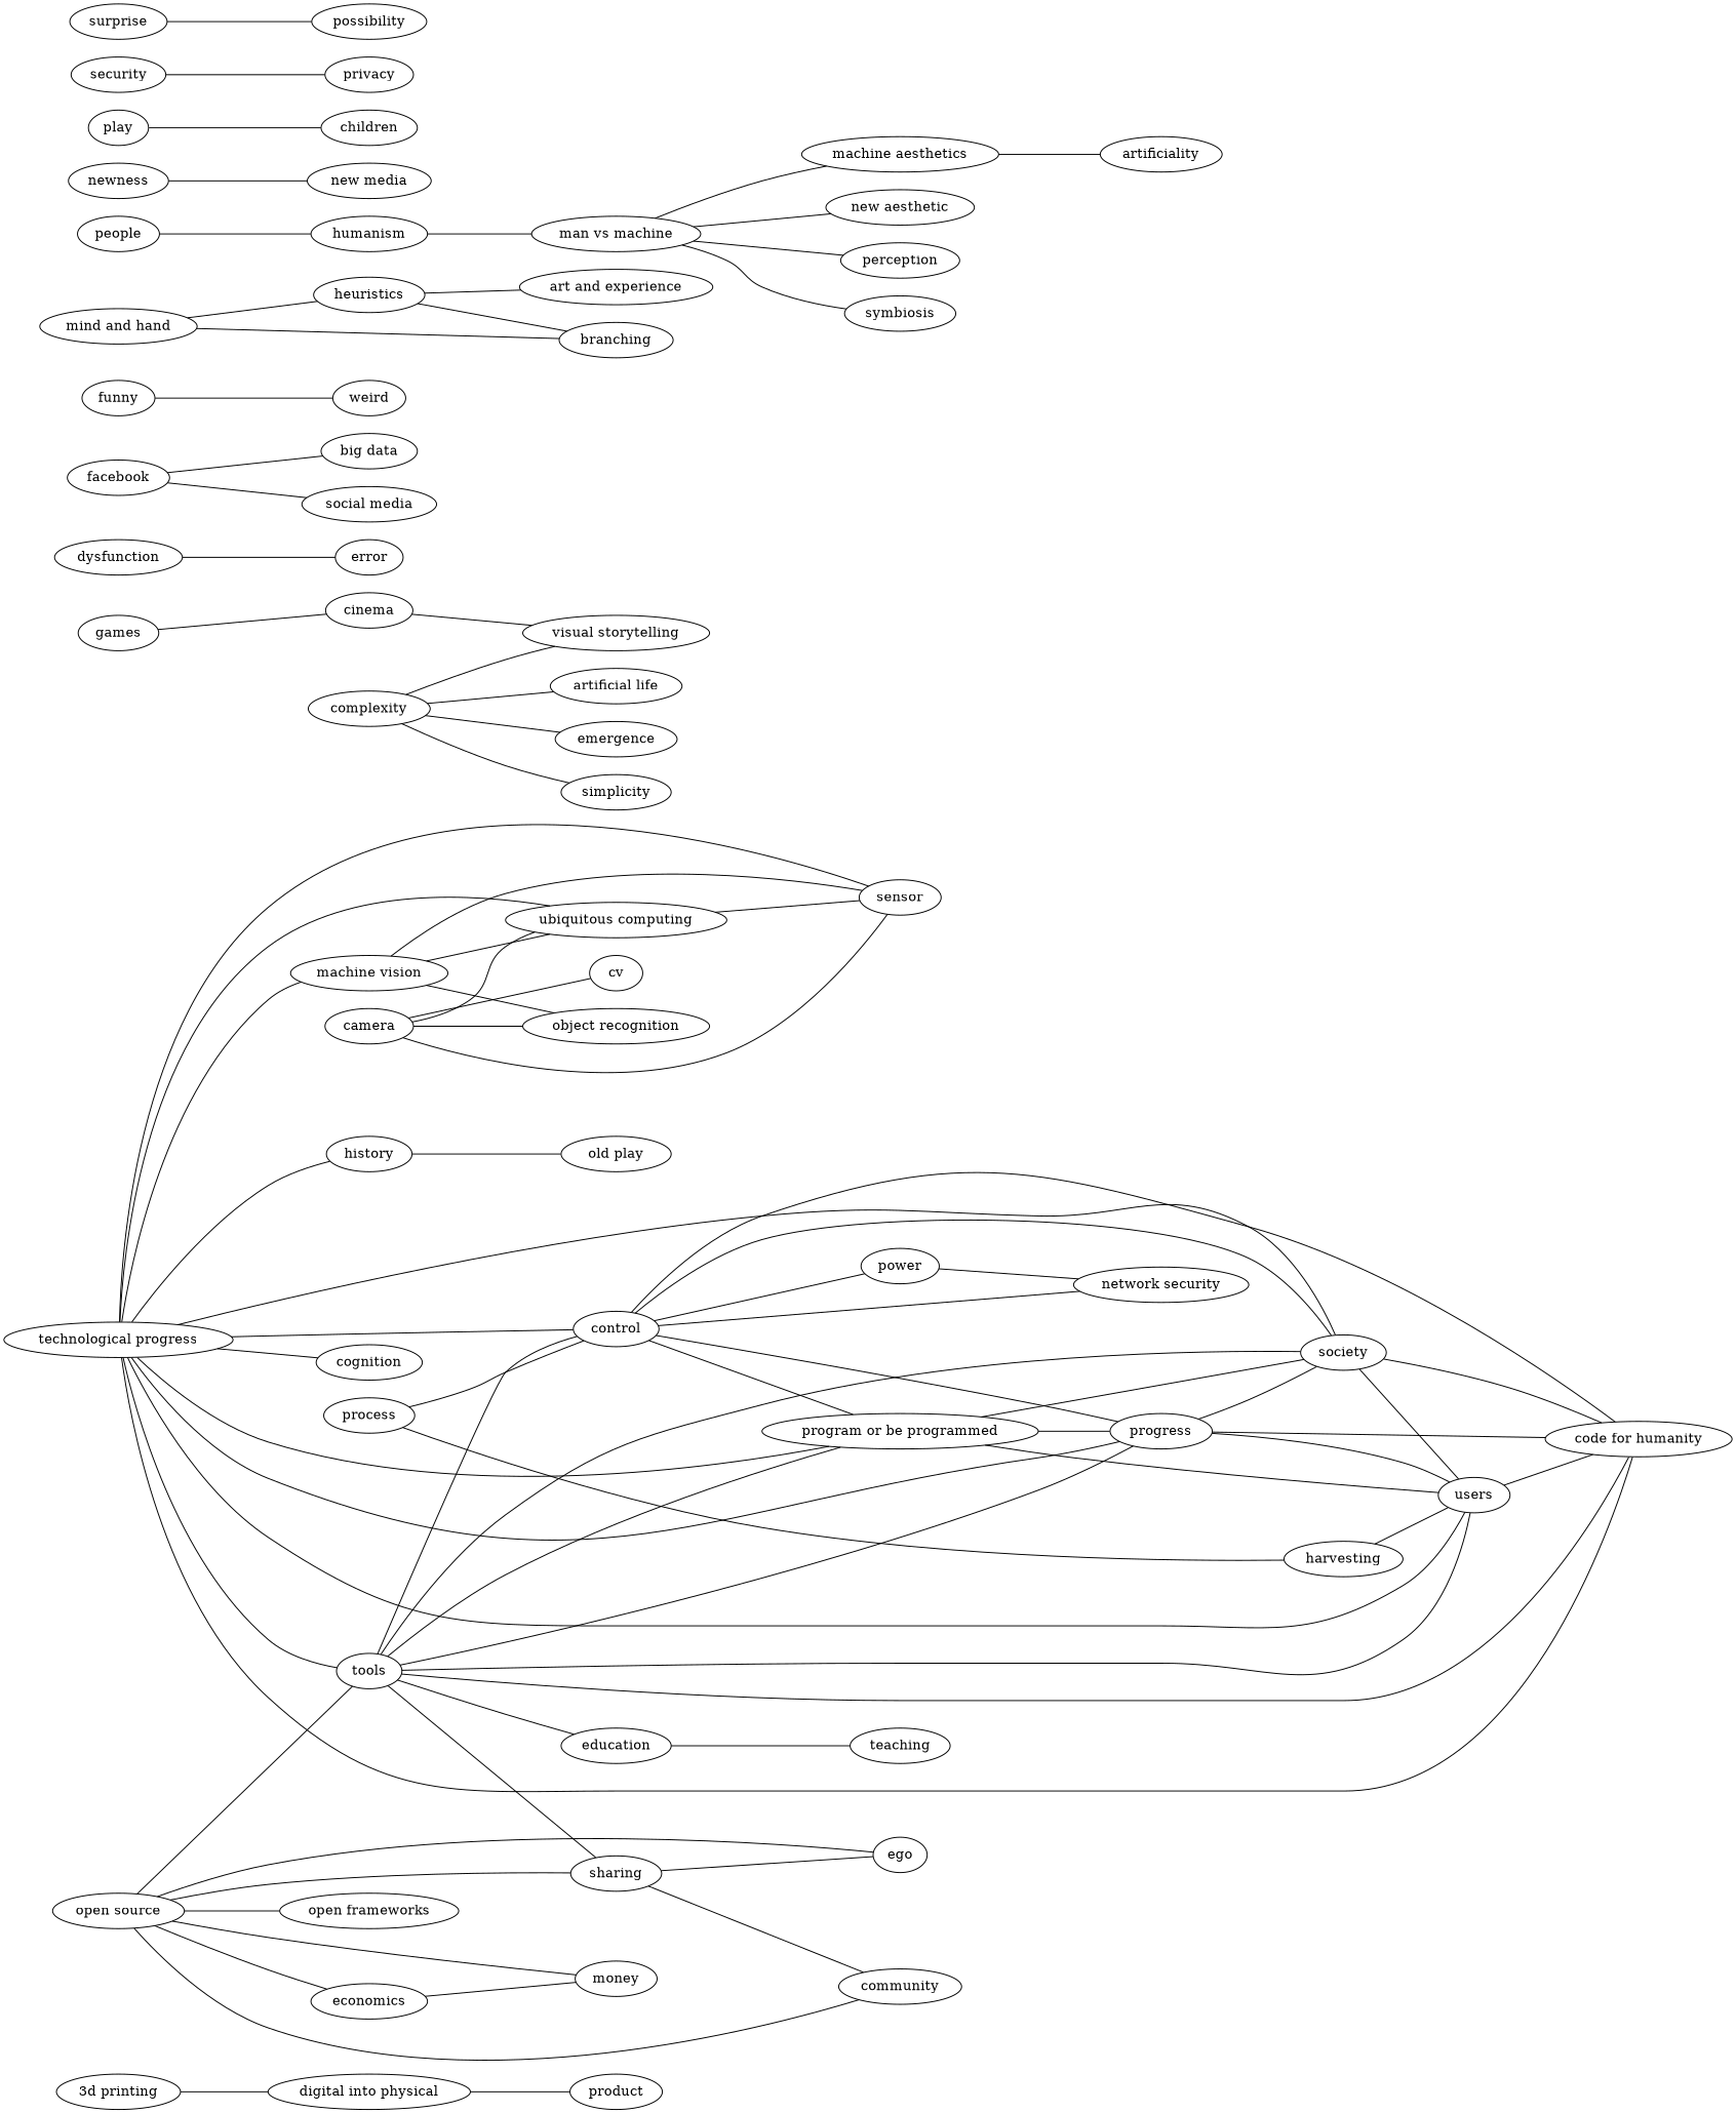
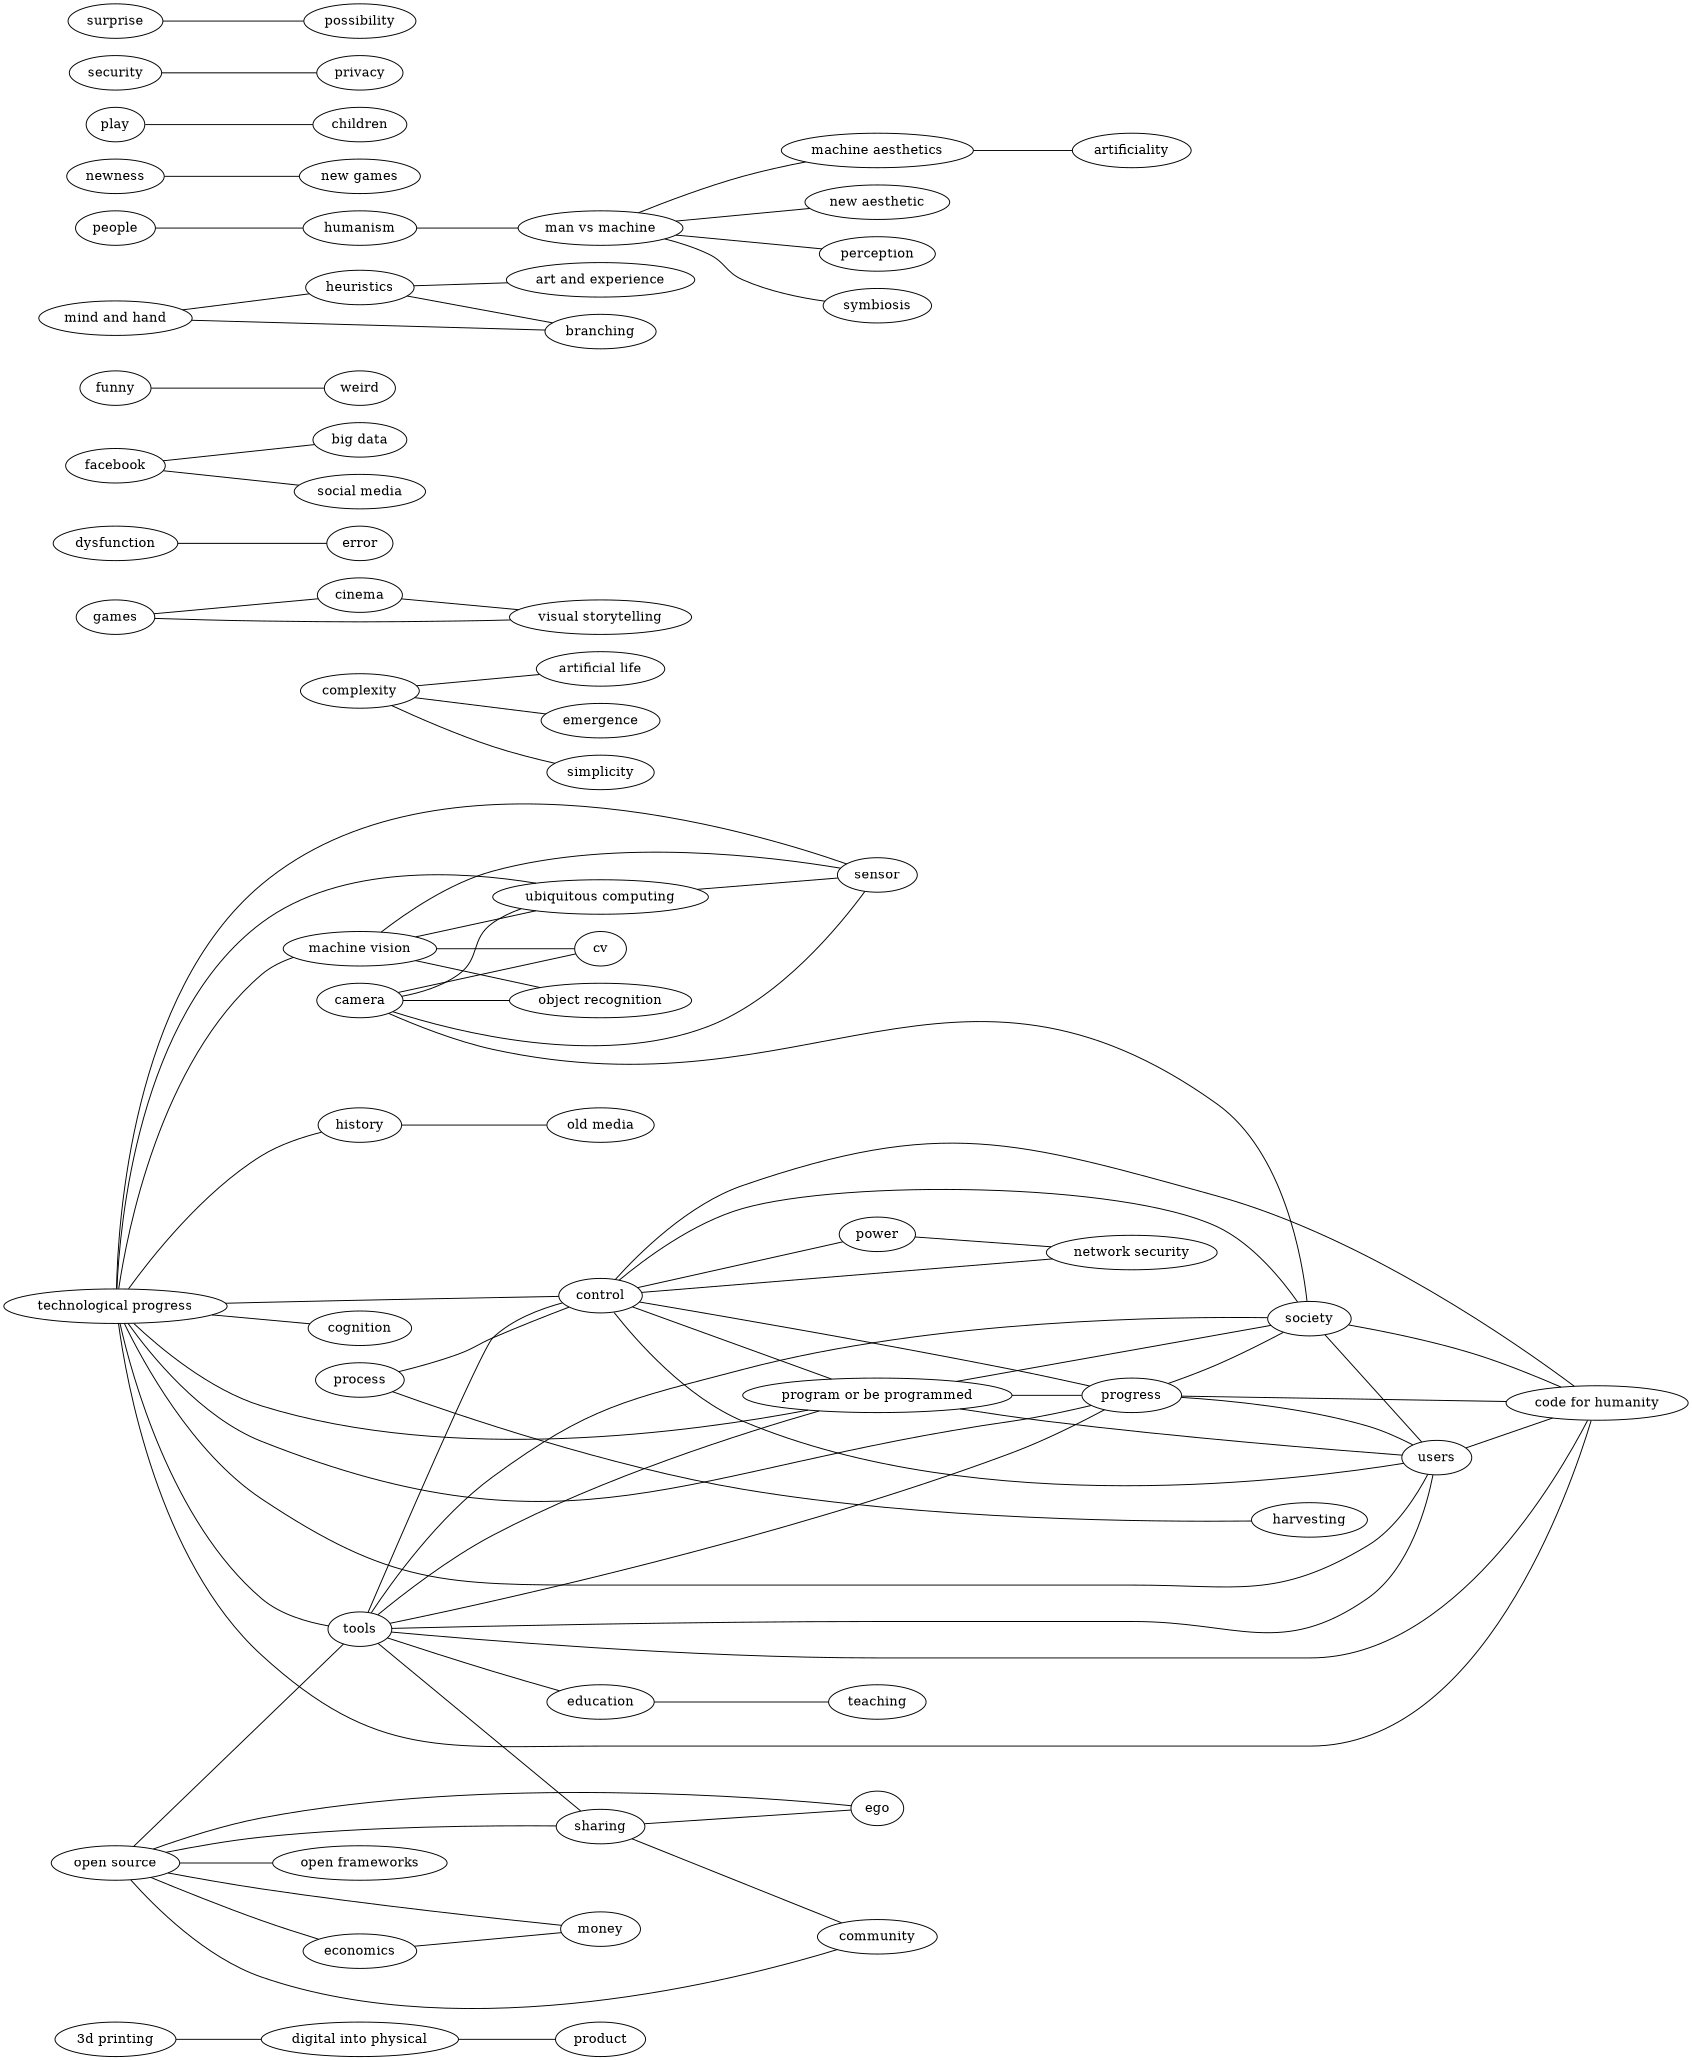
  graph {
    rankdir=LR
    "3d printing"
    "digital into physical"
    product
    camera
    cv
    "object recognition"
    sensor
    "ubiquitous computing"
    cinema
    "visual storytelling"
    complexity
    "artificial life"
    emergence
    simplicity
    control
    "code for humanity"
    "network security"
    power
    "program or be programmed"
    progress
    society
    users
    dysfunction
    error
    economics
    money
    education
    teaching
    facebook
    "big data"
    "social media"
    funny
    weird
    games
    heuristics
    "art and experience"
    branching
    history
-   "old media" [label="old play"]
+   "old media"
    humanism
    "man vs machine"
    "machine aesthetics"
    "new aesthetic"
    perception
    symbiosis
    artificiality
    "machine vision"
    "mind and hand"
    newness
-   "new media"
+   "new media" [label="new games"]
    "open source"
    community
    ego
    "open frameworks"
    sharing
    tools
    people
    play
    children
    process
    harvesting
    security
    privacy
    surprise
    possibility
    "technological progress"
    cognition
    "3d printing" -- "digital into physical"
    "digital into physical" -- product
    camera -- cv
    camera -- "object recognition"
    camera -- sensor
    camera -- "ubiquitous computing"
    "ubiquitous computing" -- sensor
    cinema -- "visual storytelling"
    complexity -- "artificial life"
    complexity -- emergence
    complexity -- simplicity
    control -- "code for humanity"
    control -- "network security"
    control -- power
    control -- "program or be programmed"
    control -- progress
    control -- society
-   harvesting -- users
+   control -- users
    power -- "network security"
    "program or be programmed" -- progress
    "program or be programmed" -- society
    "program or be programmed" -- users
    progress -- "code for humanity"
    progress -- society
    progress -- users
    society -- "code for humanity"
    society -- users
    users -- "code for humanity"
    dysfunction -- error
    economics -- money
    education -- teaching
    facebook -- "big data"
    facebook -- "social media"
    funny -- weird
    games -- cinema
-   complexity -- "visual storytelling"
+   games -- "visual storytelling"
    heuristics -- "art and experience"
    heuristics -- branching
    history -- "old media"
    humanism -- "man vs machine"
    "man vs machine" -- "machine aesthetics"
    "man vs machine" -- "new aesthetic"
    "man vs machine" -- perception
    "man vs machine" -- symbiosis
    "machine aesthetics" -- artificiality
+   "machine vision" -- cv
    "machine vision" -- "object recognition"
    "machine vision" -- sensor
    "machine vision" -- "ubiquitous computing"
    "mind and hand" -- heuristics
    "mind and hand" -- branching
    newness -- "new media"
    "open source" -- economics
    "open source" -- money
    "open source" -- community
    "open source" -- ego
    "open source" -- "open frameworks"
    "open source" -- sharing
    "open source" -- tools
    sharing -- community
    sharing -- ego
    tools -- control
    tools -- "code for humanity"
    tools -- "program or be programmed"
    tools -- progress
    tools -- society
    tools -- users
    tools -- education
    tools -- sharing
    people -- humanism
    play -- children
    process -- control
    process -- harvesting
    security -- privacy
    surprise -- possibility
    "technological progress" -- sensor
    "technological progress" -- "ubiquitous computing"
    "technological progress" -- control
    "technological progress" -- "code for humanity"
    "technological progress" -- "program or be programmed"
    "technological progress" -- progress
-   "technological progress" -- society
+   camera -- society
    "technological progress" -- users
    "technological progress" -- history
    "technological progress" -- "machine vision"
    "technological progress" -- tools
    "technological progress" -- cognition
  }
